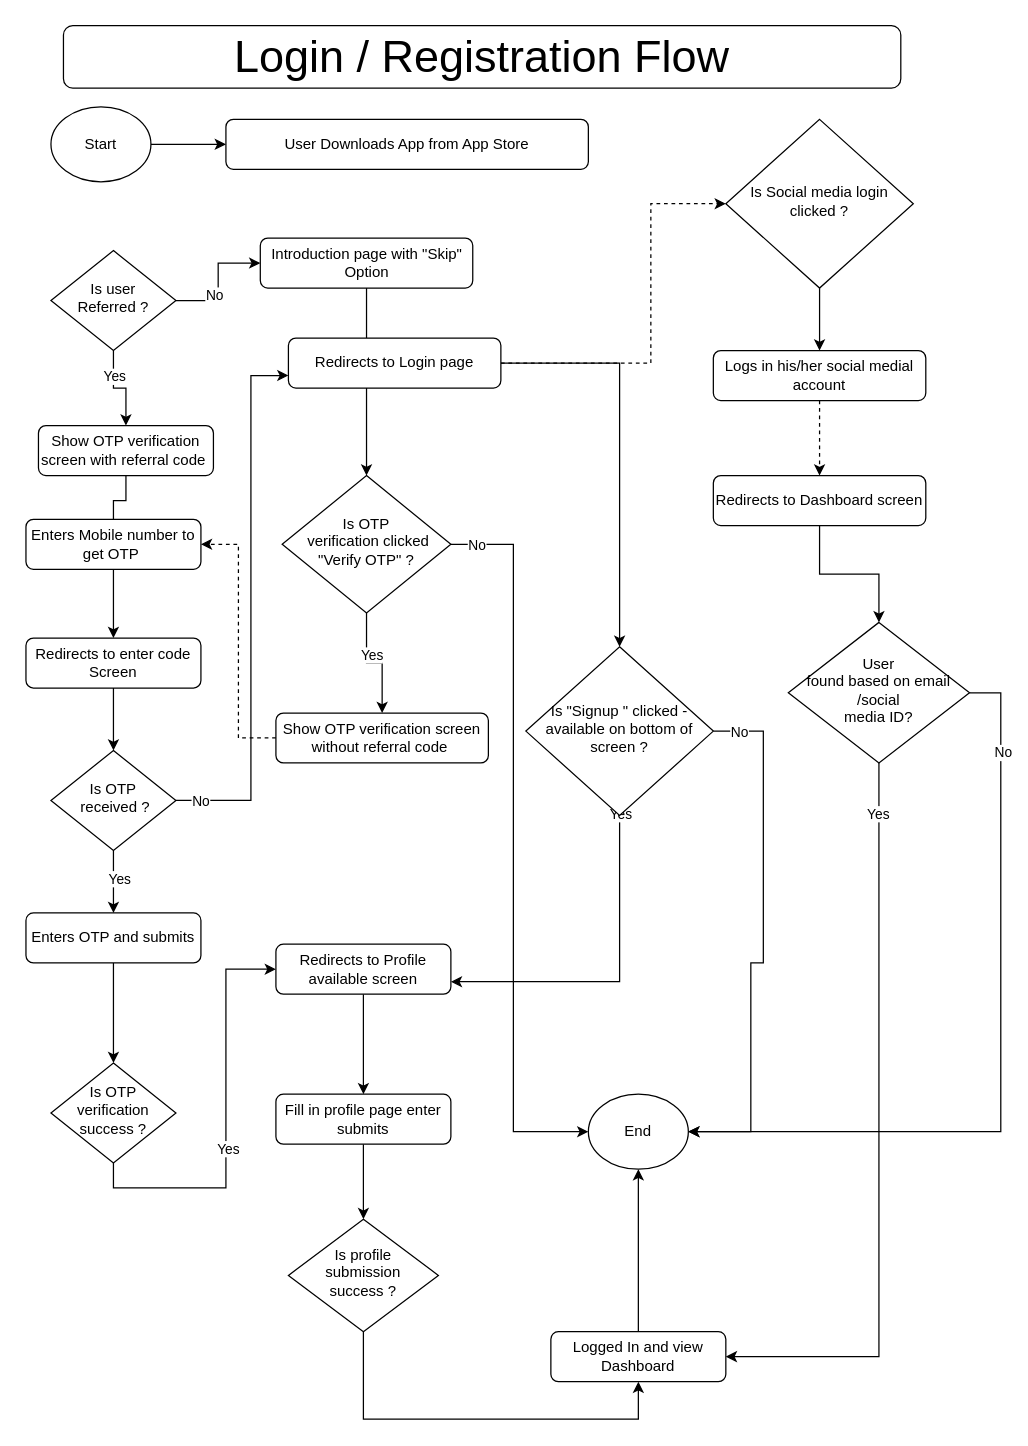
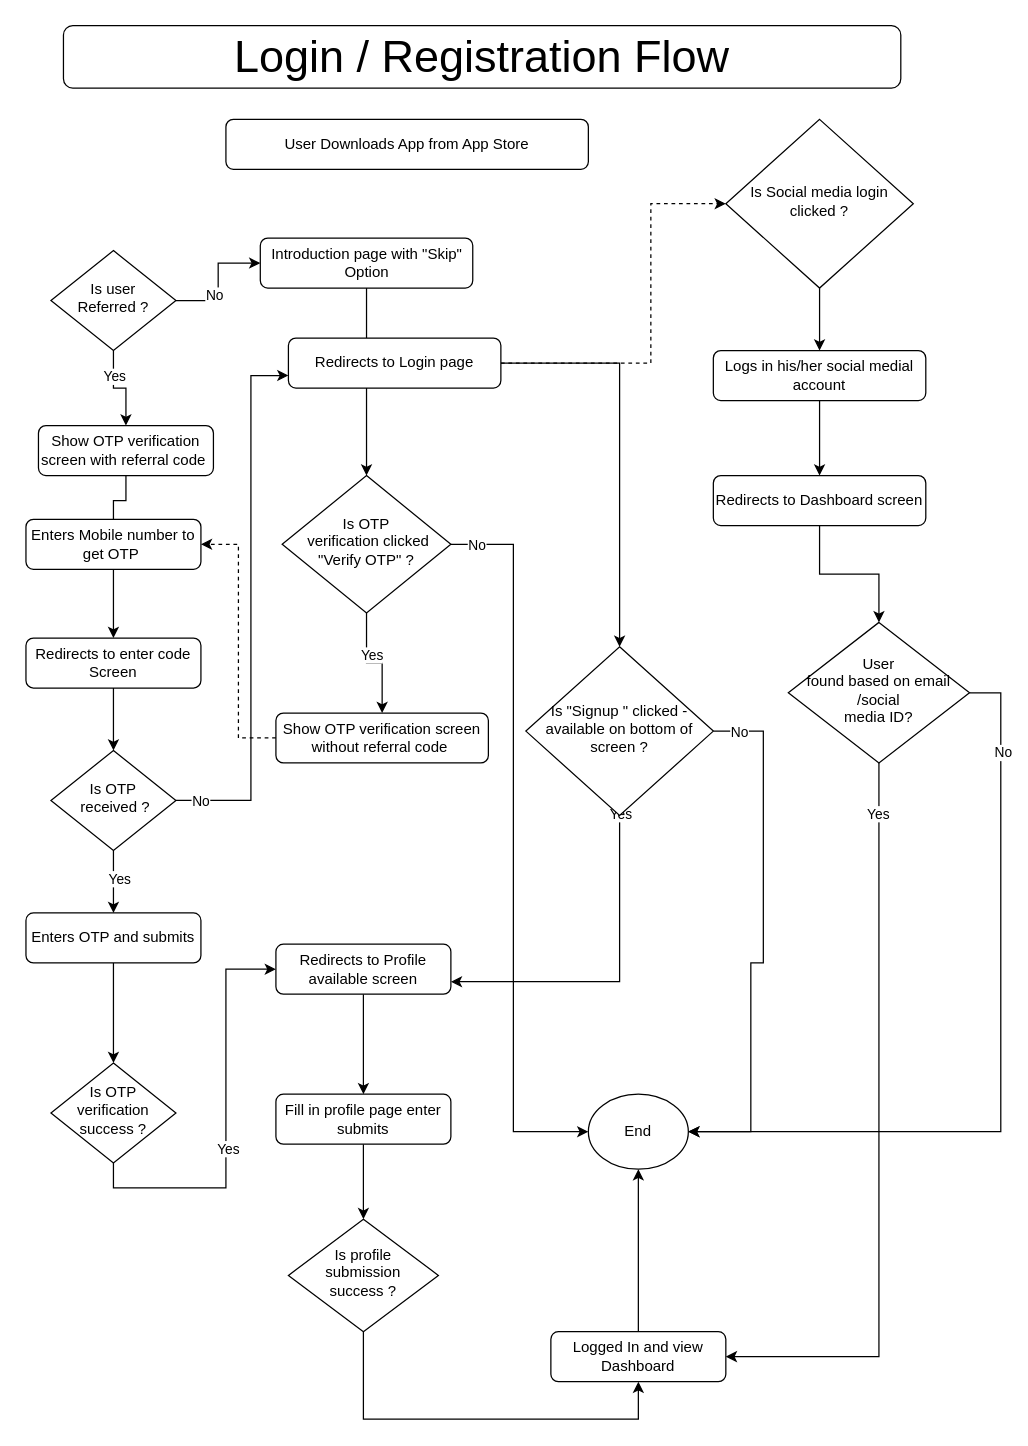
  <mxCell id="0" />
  <mxCell id="1" parent="0" />
  <mxCell id="2" value="User Downloads App from App Store" style="rounded=1;whiteSpace=wrap;html=1;fontSize=12;glass=0;strokeWidth=1;shadow=0;" parent="1" vertex="1"><mxGeometry x="180" y="95" width="290" height="40" as="geometry" /></mxCell>
  <mxCell id="3" value="" style="edgeStyle=orthogonalEdgeStyle;rounded=0;orthogonalLoop=1;jettySize=auto;html=1;" parent="1" source="7" target="13" edge="1"><mxGeometry relative="1" as="geometry" /></mxCell>
  <mxCell id="4" value="Yes" style="edgeLabel;html=1;align=center;verticalAlign=middle;resizable=0;points=[];" parent="3" vertex="1" connectable="0"><mxGeometry x="-0.425" relative="1" as="geometry"><mxPoint as="offset" /></mxGeometry></mxCell>
  <mxCell id="5" value="" style="edgeStyle=orthogonalEdgeStyle;rounded=0;orthogonalLoop=1;jettySize=auto;html=1;" parent="1" source="7" target="9" edge="1"><mxGeometry relative="1" as="geometry" /></mxCell>
  <mxCell id="6" value="No" style="edgeLabel;html=1;align=center;verticalAlign=middle;resizable=0;points=[];" parent="5" vertex="1" connectable="0"><mxGeometry x="-0.2" y="3" relative="1" as="geometry"><mxPoint y="1" as="offset" /></mxGeometry></mxCell>
  <mxCell id="7" value="Is user&lt;br&gt;Referred ?" style="rhombus;whiteSpace=wrap;html=1;shadow=0;fontFamily=Helvetica;fontSize=12;align=center;strokeWidth=1;spacing=6;spacingTop=-4;" parent="1" vertex="1"><mxGeometry x="40" y="200" width="100" height="80" as="geometry" /></mxCell>
  <mxCell id="8" value="" style="edgeStyle=orthogonalEdgeStyle;rounded=0;orthogonalLoop=1;jettySize=auto;html=1;" parent="1" source="9" target="42" edge="1"><mxGeometry relative="1" as="geometry" /></mxCell>
  <mxCell id="9" value="Introduction page with &quot;Skip&quot; Option" style="rounded=1;whiteSpace=wrap;html=1;fontSize=12;glass=0;strokeWidth=1;shadow=0;" parent="1" vertex="1"><mxGeometry x="207.5" y="190" width="170" height="40" as="geometry" /></mxCell>
- <mxCell id="10" value="" style="edgeStyle=orthogonalEdgeStyle;rounded=0;orthogonalLoop=1;jettySize=auto;html=1;" parent="1" source="11" target="2" edge="1"><mxGeometry relative="1" as="geometry" /></mxCell>
- <mxCell id="11" value="Start" style="ellipse;whiteSpace=wrap;html=1;" parent="1" vertex="1"><mxGeometry x="40" y="85" width="80" height="60" as="geometry" /></mxCell>
  <mxCell id="12" value="" style="edgeStyle=orthogonalEdgeStyle;rounded=0;orthogonalLoop=1;jettySize=auto;html=1;startArrow=none;" parent="1" source="62" target="15" edge="1"><mxGeometry relative="1" as="geometry" /></mxCell>
  <mxCell id="13" value="Show OTP verification screen with referral code&amp;nbsp;" style="rounded=1;whiteSpace=wrap;html=1;" parent="1" vertex="1"><mxGeometry x="30" y="340" width="140" height="40" as="geometry" /></mxCell>
  <mxCell id="14" value="" style="edgeStyle=orthogonalEdgeStyle;rounded=0;orthogonalLoop=1;jettySize=auto;html=1;" parent="1" source="15" target="20" edge="1"><mxGeometry relative="1" as="geometry" /></mxCell>
  <mxCell id="15" value="Redirects to enter code Screen" style="rounded=1;whiteSpace=wrap;html=1;" parent="1" vertex="1"><mxGeometry x="20" y="510" width="140" height="40" as="geometry" /></mxCell>
  <mxCell id="16" value="" style="edgeStyle=orthogonalEdgeStyle;rounded=0;orthogonalLoop=1;jettySize=auto;html=1;" parent="1" source="20" target="22" edge="1"><mxGeometry relative="1" as="geometry" /></mxCell>
  <mxCell id="17" value="Yes" style="edgeLabel;html=1;align=center;verticalAlign=middle;resizable=0;points=[];" parent="16" vertex="1" connectable="0"><mxGeometry x="-0.102" y="4" relative="1" as="geometry"><mxPoint as="offset" /></mxGeometry></mxCell>
  <mxCell id="18" style="edgeStyle=orthogonalEdgeStyle;rounded=0;orthogonalLoop=1;jettySize=auto;html=1;entryX=0;entryY=0.75;entryDx=0;entryDy=0;" edge="1" parent="1" source="20" target="37"><mxGeometry relative="1" as="geometry"><Array as="points"><mxPoint x="200" y="640" /><mxPoint x="200" y="300" /></Array></mxGeometry></mxCell>
  <mxCell id="19" value="No" style="edgeLabel;html=1;align=center;verticalAlign=middle;resizable=0;points=[];" vertex="1" connectable="0" parent="18"><mxGeometry x="-0.912" relative="1" as="geometry"><mxPoint as="offset" /></mxGeometry></mxCell>
  <mxCell id="20" value="Is OTP&lt;br&gt;&amp;nbsp;received ?" style="rhombus;whiteSpace=wrap;html=1;shadow=0;fontFamily=Helvetica;fontSize=12;align=center;strokeWidth=1;spacing=6;spacingTop=-4;" parent="1" vertex="1"><mxGeometry x="40" y="600" width="100" height="80" as="geometry" /></mxCell>
  <mxCell id="21" value="" style="edgeStyle=orthogonalEdgeStyle;rounded=0;orthogonalLoop=1;jettySize=auto;html=1;" parent="1" source="22" target="25" edge="1"><mxGeometry relative="1" as="geometry" /></mxCell>
  <mxCell id="22" value="Enters OTP and submits" style="rounded=1;whiteSpace=wrap;html=1;" parent="1" vertex="1"><mxGeometry x="20" y="730" width="140" height="40" as="geometry" /></mxCell>
  <mxCell id="23" style="edgeStyle=orthogonalEdgeStyle;rounded=0;orthogonalLoop=1;jettySize=auto;html=1;entryX=0;entryY=0.5;entryDx=0;entryDy=0;exitX=0.5;exitY=1;exitDx=0;exitDy=0;" parent="1" source="25" target="27" edge="1"><mxGeometry relative="1" as="geometry" /></mxCell>
  <mxCell id="24" value="Yes" style="edgeLabel;html=1;align=center;verticalAlign=middle;resizable=0;points=[];" parent="23" vertex="1" connectable="0"><mxGeometry x="-0.124" y="-1" relative="1" as="geometry"><mxPoint as="offset" /></mxGeometry></mxCell>
  <mxCell id="25" value="Is OTP verification success ?" style="rhombus;whiteSpace=wrap;html=1;shadow=0;fontFamily=Helvetica;fontSize=12;align=center;strokeWidth=1;spacing=6;spacingTop=-4;" parent="1" vertex="1"><mxGeometry x="40" y="850" width="100" height="80" as="geometry" /></mxCell>
  <mxCell id="26" value="" style="edgeStyle=orthogonalEdgeStyle;rounded=0;orthogonalLoop=1;jettySize=auto;html=1;" parent="1" source="27" target="29" edge="1"><mxGeometry relative="1" as="geometry" /></mxCell>
  <mxCell id="27" value="Redirects to Profile available screen" style="rounded=1;whiteSpace=wrap;html=1;" parent="1" vertex="1"><mxGeometry x="220" y="755" width="140" height="40" as="geometry" /></mxCell>
  <mxCell id="28" value="" style="edgeStyle=orthogonalEdgeStyle;rounded=0;orthogonalLoop=1;jettySize=auto;html=1;" parent="1" source="29" target="31" edge="1"><mxGeometry relative="1" as="geometry" /></mxCell>
  <mxCell id="29" value="Fill in profile page enter submits" style="rounded=1;whiteSpace=wrap;html=1;" parent="1" vertex="1"><mxGeometry x="220" y="875" width="140" height="40" as="geometry" /></mxCell>
  <mxCell id="30" value="" style="edgeStyle=orthogonalEdgeStyle;rounded=0;orthogonalLoop=1;jettySize=auto;html=1;" parent="1" source="31" target="33" edge="1"><mxGeometry relative="1" as="geometry"><Array as="points"><mxPoint x="290" y="1135" /></Array></mxGeometry></mxCell>
  <mxCell id="31" value="Is profile &lt;br&gt;submission &lt;br&gt;success ?" style="rhombus;whiteSpace=wrap;html=1;shadow=0;fontFamily=Helvetica;fontSize=12;align=center;strokeWidth=1;spacing=6;spacingTop=-4;" parent="1" vertex="1"><mxGeometry x="230" y="975" width="120" height="90" as="geometry" /></mxCell>
  <mxCell id="32" value="" style="edgeStyle=orthogonalEdgeStyle;rounded=0;orthogonalLoop=1;jettySize=auto;html=1;" parent="1" source="33" target="34" edge="1"><mxGeometry relative="1" as="geometry" /></mxCell>
  <mxCell id="33" value="Logged In and view Dashboard" style="rounded=1;whiteSpace=wrap;html=1;" parent="1" vertex="1"><mxGeometry x="440" y="1065" width="140" height="40" as="geometry" /></mxCell>
  <mxCell id="34" value="End" style="ellipse;whiteSpace=wrap;html=1;" parent="1" vertex="1"><mxGeometry x="470" y="875" width="80" height="60" as="geometry" /></mxCell>
  <mxCell id="35" style="edgeStyle=orthogonalEdgeStyle;rounded=0;orthogonalLoop=1;jettySize=auto;html=1;entryX=0.5;entryY=0;entryDx=0;entryDy=0;" parent="1" source="37" target="49" edge="1"><mxGeometry relative="1" as="geometry" /></mxCell>
  <mxCell id="36" style="edgeStyle=orthogonalEdgeStyle;rounded=0;orthogonalLoop=1;jettySize=auto;html=1;exitX=1;exitY=0.5;exitDx=0;exitDy=0;entryX=0;entryY=0.5;entryDx=0;entryDy=0;dashed=1;" parent="1" source="37" target="51" edge="1"><mxGeometry relative="1" as="geometry"><Array as="points"><mxPoint x="520" y="290" /><mxPoint x="520" y="163" /></Array></mxGeometry></mxCell>
  <mxCell id="37" value="Redirects to Login page" style="rounded=1;whiteSpace=wrap;html=1;fontSize=12;glass=0;strokeWidth=1;shadow=0;" parent="1" vertex="1"><mxGeometry x="230" y="270" width="170" height="40" as="geometry" /></mxCell>
  <mxCell id="38" value="" style="edgeStyle=orthogonalEdgeStyle;rounded=0;orthogonalLoop=1;jettySize=auto;html=1;" parent="1" source="42" target="44" edge="1"><mxGeometry relative="1" as="geometry" /></mxCell>
  <mxCell id="39" value="Yes" style="edgeLabel;html=1;align=center;verticalAlign=middle;resizable=0;points=[];" parent="38" vertex="1" connectable="0"><mxGeometry x="-0.28" y="4" relative="1" as="geometry"><mxPoint as="offset" /></mxGeometry></mxCell>
  <mxCell id="40" style="edgeStyle=orthogonalEdgeStyle;rounded=0;orthogonalLoop=1;jettySize=auto;html=1;" parent="1" source="42" target="34" edge="1"><mxGeometry relative="1" as="geometry"><Array as="points"><mxPoint x="410" y="435" /><mxPoint x="410" y="905" /></Array></mxGeometry></mxCell>
  <mxCell id="41" value="No" style="edgeLabel;html=1;align=center;verticalAlign=middle;resizable=0;points=[];" parent="40" vertex="1" connectable="0"><mxGeometry x="-0.232" y="2" relative="1" as="geometry"><mxPoint x="-32" y="-173" as="offset" /></mxGeometry></mxCell>
  <mxCell id="42" value="Is OTP&lt;br&gt;&amp;nbsp;verification clicked &lt;br&gt;&quot;Verify OTP&quot; ?" style="rhombus;whiteSpace=wrap;html=1;shadow=0;fontFamily=Helvetica;fontSize=12;align=center;strokeWidth=1;spacing=6;spacingTop=-4;" parent="1" vertex="1"><mxGeometry x="225" y="380" width="135" height="110" as="geometry" /></mxCell>
  <mxCell id="43" style="edgeStyle=orthogonalEdgeStyle;rounded=0;orthogonalLoop=1;jettySize=auto;html=1;entryX=1;entryY=0.5;entryDx=0;entryDy=0;dashed=1;" parent="1" source="44" target="62" edge="1"><mxGeometry relative="1" as="geometry" /></mxCell>
  <mxCell id="44" value="Show OTP verification screen without referral code&amp;nbsp;" style="rounded=1;whiteSpace=wrap;html=1;" parent="1" vertex="1"><mxGeometry x="220" y="570" width="170" height="40" as="geometry" /></mxCell>
  <mxCell id="45" style="edgeStyle=orthogonalEdgeStyle;rounded=0;orthogonalLoop=1;jettySize=auto;html=1;entryX=1;entryY=0.75;entryDx=0;entryDy=0;exitX=0.5;exitY=1;exitDx=0;exitDy=0;" parent="1" source="49" target="27" edge="1"><mxGeometry relative="1" as="geometry" /></mxCell>
  <mxCell id="46" value="Yes" style="edgeLabel;html=1;align=center;verticalAlign=middle;resizable=0;points=[];" parent="45" vertex="1" connectable="0"><mxGeometry x="-0.696" y="4" relative="1" as="geometry"><mxPoint x="-4" y="-43" as="offset" /></mxGeometry></mxCell>
  <mxCell id="47" style="edgeStyle=orthogonalEdgeStyle;rounded=0;orthogonalLoop=1;jettySize=auto;html=1;entryX=1;entryY=0.5;entryDx=0;entryDy=0;exitX=1;exitY=0.5;exitDx=0;exitDy=0;" parent="1" source="49" target="34" edge="1"><mxGeometry relative="1" as="geometry"><mxPoint x="660" y="655" as="targetPoint" /><Array as="points"><mxPoint x="610" y="585" /><mxPoint x="610" y="770" /><mxPoint x="600" y="770" /><mxPoint x="600" y="905" /></Array></mxGeometry></mxCell>
  <mxCell id="48" value="No" style="edgeLabel;html=1;align=center;verticalAlign=middle;resizable=0;points=[];" parent="47" vertex="1" connectable="0"><mxGeometry x="-0.326" y="4" relative="1" as="geometry"><mxPoint x="-24" y="-101" as="offset" /></mxGeometry></mxCell>
  <mxCell id="49" value="Is &quot;Signup &quot; clicked - available on bottom of screen ?" style="rhombus;whiteSpace=wrap;html=1;shadow=0;fontFamily=Helvetica;fontSize=12;align=center;strokeWidth=1;spacing=6;spacingTop=-4;" parent="1" vertex="1"><mxGeometry x="420" y="517" width="150" height="135" as="geometry" /></mxCell>
  <mxCell id="50" value="" style="edgeStyle=orthogonalEdgeStyle;rounded=0;orthogonalLoop=1;jettySize=auto;html=1;" parent="1" source="51" target="53" edge="1"><mxGeometry relative="1" as="geometry" /></mxCell>
  <mxCell id="51" value="Is Social media login clicked ?" style="rhombus;whiteSpace=wrap;html=1;shadow=0;fontFamily=Helvetica;fontSize=12;align=center;strokeWidth=1;spacing=6;spacingTop=-4;" parent="1" vertex="1"><mxGeometry x="580" y="95" width="150" height="135" as="geometry" /></mxCell>
- <mxCell id="52" value="" style="edgeStyle=orthogonalEdgeStyle;rounded=0;orthogonalLoop=1;jettySize=auto;html=1;dashed=1;" parent="1" source="53" target="55" edge="1"><mxGeometry relative="1" as="geometry" /></mxCell>
+ <mxCell id="52" value="" style="edgeStyle=orthogonalEdgeStyle;rounded=0;orthogonalLoop=1;jettySize=auto;html=1;" parent="1" source="53" target="55" edge="1"><mxGeometry relative="1" as="geometry" /></mxCell>
  <mxCell id="53" value="Logs in his/her social medial account" style="rounded=1;whiteSpace=wrap;html=1;" parent="1" vertex="1"><mxGeometry x="570" y="280" width="170" height="40" as="geometry" /></mxCell>
  <mxCell id="54" value="" style="edgeStyle=orthogonalEdgeStyle;rounded=0;orthogonalLoop=1;jettySize=auto;html=1;" parent="1" source="55" target="60" edge="1"><mxGeometry relative="1" as="geometry" /></mxCell>
  <mxCell id="55" value="Redirects to Dashboard screen" style="rounded=1;whiteSpace=wrap;html=1;" parent="1" vertex="1"><mxGeometry x="570" y="380" width="170" height="40" as="geometry" /></mxCell>
  <mxCell id="56" style="edgeStyle=orthogonalEdgeStyle;rounded=0;orthogonalLoop=1;jettySize=auto;html=1;entryX=1;entryY=0.5;entryDx=0;entryDy=0;exitX=0.5;exitY=1;exitDx=0;exitDy=0;" parent="1" source="60" target="33" edge="1"><mxGeometry relative="1" as="geometry"><mxPoint x="730" y="895" as="targetPoint" /></mxGeometry></mxCell>
  <mxCell id="57" value="Yes" style="edgeLabel;html=1;align=center;verticalAlign=middle;resizable=0;points=[];" parent="56" vertex="1" connectable="0"><mxGeometry x="-0.866" y="-1" relative="1" as="geometry"><mxPoint as="offset" /></mxGeometry></mxCell>
  <mxCell id="58" style="edgeStyle=orthogonalEdgeStyle;rounded=0;orthogonalLoop=1;jettySize=auto;html=1;" parent="1" source="60" target="34" edge="1"><mxGeometry relative="1" as="geometry"><Array as="points"><mxPoint x="800" y="554" /><mxPoint x="800" y="905" /></Array></mxGeometry></mxCell>
  <mxCell id="59" value="No" style="edgeLabel;html=1;align=center;verticalAlign=middle;resizable=0;points=[];" parent="58" vertex="1" connectable="0"><mxGeometry x="-0.766" y="1" relative="1" as="geometry"><mxPoint as="offset" /></mxGeometry></mxCell>
  <mxCell id="60" value="User&lt;br&gt;found based on email /social &lt;br&gt;media ID?" style="rhombus;whiteSpace=wrap;html=1;shadow=0;fontFamily=Helvetica;fontSize=12;align=center;strokeWidth=1;spacing=6;spacingTop=-4;" parent="1" vertex="1"><mxGeometry x="630" y="497.5" width="145" height="112.5" as="geometry" /></mxCell>
  <mxCell id="61" value="&lt;font style=&quot;font-size: 36px&quot;&gt;Login / Registration Flow&lt;/font&gt;" style="rounded=1;whiteSpace=wrap;html=1;" parent="1" vertex="1"><mxGeometry x="50" y="20" width="670" height="50" as="geometry" /></mxCell>
  <mxCell id="62" value="Enters Mobile number to get OTP&amp;nbsp;" style="rounded=1;whiteSpace=wrap;html=1;" parent="1" vertex="1"><mxGeometry x="20" y="415" width="140" height="40" as="geometry" /></mxCell>
  <mxCell id="63" value="" style="edgeStyle=orthogonalEdgeStyle;rounded=0;orthogonalLoop=1;jettySize=auto;html=1;endArrow=none;" parent="1" source="13" target="62" edge="1"><mxGeometry relative="1" as="geometry"><mxPoint x="120" y="385" as="sourcePoint" /><mxPoint x="50" y="475" as="targetPoint" /></mxGeometry></mxCell>
